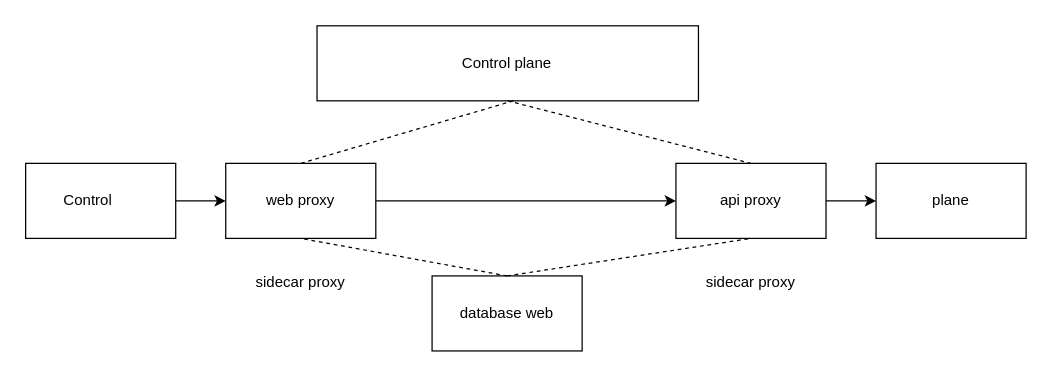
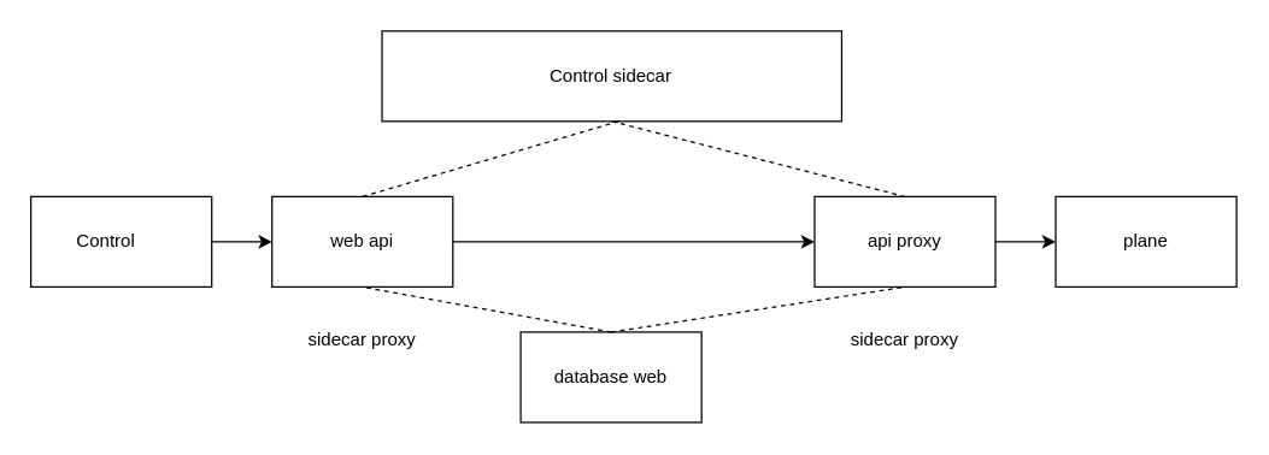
  <mxCell id="0" />
  <mxCell id="1" parent="0" />
  <mxCell id="2" value="" style="rounded=0;whiteSpace=wrap;html=1;" vertex="1" parent="1"><mxGeometry x="253" y="20" width="305" height="60" as="geometry" /></mxCell>
- <mxCell id="3" value="Control plane" style="text;html=1;strokeColor=none;fillColor=none;align=center;verticalAlign=middle;whiteSpace=wrap;rounded=0;" vertex="1" parent="1"><mxGeometry x="270" y="35" width="270" height="30" as="geometry" /></mxCell>
+ <mxCell id="3" value="Control sidecar" style="text;html=1;strokeColor=none;fillColor=none;align=center;verticalAlign=middle;whiteSpace=wrap;rounded=0;" vertex="1" parent="1"><mxGeometry x="270" y="35" width="270" height="30" as="geometry" /></mxCell>
  <mxCell id="4" value="" style="rounded=0;whiteSpace=wrap;html=1;" vertex="1" parent="1"><mxGeometry x="20" y="130" width="120" height="60" as="geometry" /></mxCell>
  <mxCell id="5" value="" style="rounded=0;whiteSpace=wrap;html=1;" vertex="1" parent="1"><mxGeometry x="180" y="130" width="120" height="60" as="geometry" /></mxCell>
  <mxCell id="6" value="" style="rounded=0;whiteSpace=wrap;html=1;" vertex="1" parent="1"><mxGeometry x="540" y="130" width="120" height="60" as="geometry" /></mxCell>
  <mxCell id="7" value="" style="rounded=0;whiteSpace=wrap;html=1;" vertex="1" parent="1"><mxGeometry x="700" y="130" width="120" height="60" as="geometry" /></mxCell>
  <mxCell id="8" value="&lt;div&gt;Control&lt;/div&gt;" style="text;html=1;strokeColor=none;fillColor=none;align=center;verticalAlign=middle;whiteSpace=wrap;rounded=0;" vertex="1" parent="1"><mxGeometry x="40" y="145" width="60" height="30" as="geometry" /></mxCell>
- <mxCell id="9" value="&lt;div&gt;web proxy&lt;/div&gt;" style="text;html=1;strokeColor=none;fillColor=none;align=center;verticalAlign=middle;whiteSpace=wrap;rounded=0;" vertex="1" parent="1"><mxGeometry x="195" y="145" width="90" height="30" as="geometry" /></mxCell>
+ <mxCell id="9" value="&lt;div&gt;web api&lt;/div&gt;" style="text;html=1;strokeColor=none;fillColor=none;align=center;verticalAlign=middle;whiteSpace=wrap;rounded=0;" vertex="1" parent="1"><mxGeometry x="195" y="145" width="90" height="30" as="geometry" /></mxCell>
  <mxCell id="10" value="api proxy" style="text;html=1;strokeColor=none;fillColor=none;align=center;verticalAlign=middle;whiteSpace=wrap;rounded=0;" vertex="1" parent="1"><mxGeometry x="560" y="145" width="80" height="30" as="geometry" /></mxCell>
  <mxCell id="11" value="plane" style="text;html=1;strokeColor=none;fillColor=none;align=center;verticalAlign=middle;whiteSpace=wrap;rounded=0;" vertex="1" parent="1"><mxGeometry x="730" y="145" width="60" height="30" as="geometry" /></mxCell>
  <mxCell id="12" value="" style="endArrow=classic;html=1;rounded=0;exitX=1;exitY=0.5;exitDx=0;exitDy=0;entryX=0;entryY=0.5;entryDx=0;entryDy=0;" edge="1" parent="1" source="4" target="5"><mxGeometry width="50" height="50" relative="1" as="geometry"><mxPoint x="380" y="260" as="sourcePoint" /><mxPoint x="430" y="210" as="targetPoint" /></mxGeometry></mxCell>
  <mxCell id="13" value="" style="endArrow=classic;html=1;rounded=0;exitX=1;exitY=0.5;exitDx=0;exitDy=0;entryX=0;entryY=0.5;entryDx=0;entryDy=0;" edge="1" parent="1" source="5" target="6"><mxGeometry width="50" height="50" relative="1" as="geometry"><mxPoint x="380" y="260" as="sourcePoint" /><mxPoint x="430" y="210" as="targetPoint" /></mxGeometry></mxCell>
  <mxCell id="14" value="" style="endArrow=classic;html=1;rounded=0;exitX=1;exitY=0.5;exitDx=0;exitDy=0;entryX=0;entryY=0.5;entryDx=0;entryDy=0;" edge="1" parent="1" source="6" target="7"><mxGeometry width="50" height="50" relative="1" as="geometry"><mxPoint x="380" y="260" as="sourcePoint" /><mxPoint x="430" y="210" as="targetPoint" /></mxGeometry></mxCell>
  <mxCell id="15" value="" style="endArrow=none;dashed=1;html=1;rounded=0;entryX=0.5;entryY=0;entryDx=0;entryDy=0;" edge="1" parent="1" target="5"><mxGeometry width="50" height="50" relative="1" as="geometry"><mxPoint x="410" y="80" as="sourcePoint" /><mxPoint x="430" y="210" as="targetPoint" /></mxGeometry></mxCell>
  <mxCell id="16" value="" style="endArrow=none;dashed=1;html=1;rounded=0;entryX=0.5;entryY=0;entryDx=0;entryDy=0;exitX=0.5;exitY=1;exitDx=0;exitDy=0;" edge="1" parent="1" source="2" target="6"><mxGeometry width="50" height="50" relative="1" as="geometry"><mxPoint x="420" y="90" as="sourcePoint" /><mxPoint x="250" y="140" as="targetPoint" /></mxGeometry></mxCell>
  <mxCell id="17" value="sidecar proxy" style="text;html=1;strokeColor=none;fillColor=none;align=center;verticalAlign=middle;whiteSpace=wrap;rounded=0;" vertex="1" parent="1"><mxGeometry x="185" y="210" width="110" height="30" as="geometry" /></mxCell>
  <mxCell id="18" value="sidecar proxy" style="text;html=1;strokeColor=none;fillColor=none;align=center;verticalAlign=middle;whiteSpace=wrap;rounded=0;" vertex="1" parent="1"><mxGeometry x="545" y="210" width="110" height="30" as="geometry" /></mxCell>
  <mxCell id="19" value="" style="rounded=0;whiteSpace=wrap;html=1;" vertex="1" parent="1"><mxGeometry x="345" y="220" width="120" height="60" as="geometry" /></mxCell>
  <mxCell id="20" value="database web" style="text;html=1;strokeColor=none;fillColor=none;align=center;verticalAlign=middle;whiteSpace=wrap;rounded=0;" vertex="1" parent="1"><mxGeometry x="350" y="232.5" width="110" height="35" as="geometry" /></mxCell>
  <mxCell id="21" value="" style="endArrow=none;dashed=1;html=1;rounded=0;entryX=0.5;entryY=1;entryDx=0;entryDy=0;exitX=0.5;exitY=0;exitDx=0;exitDy=0;" edge="1" parent="1" source="19" target="5"><mxGeometry width="50" height="50" relative="1" as="geometry"><mxPoint x="380" y="260" as="sourcePoint" /><mxPoint x="430" y="210" as="targetPoint" /></mxGeometry></mxCell>
  <mxCell id="22" value="" style="endArrow=none;dashed=1;html=1;rounded=0;entryX=0.5;entryY=1;entryDx=0;entryDy=0;exitX=0.5;exitY=0;exitDx=0;exitDy=0;" edge="1" parent="1" source="19" target="6"><mxGeometry width="50" height="50" relative="1" as="geometry"><mxPoint x="380" y="260" as="sourcePoint" /><mxPoint x="430" y="210" as="targetPoint" /></mxGeometry></mxCell>
